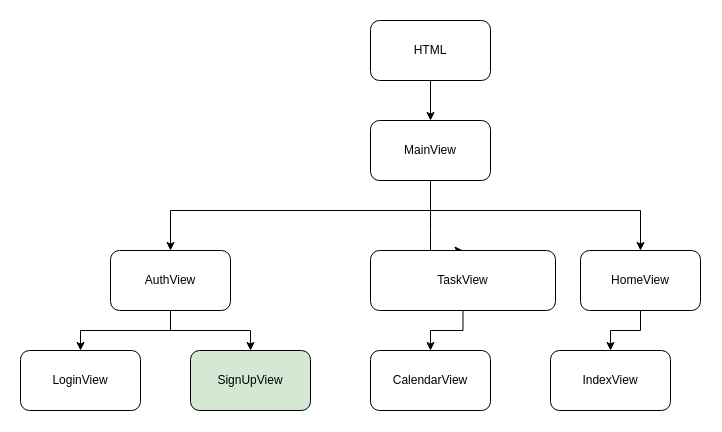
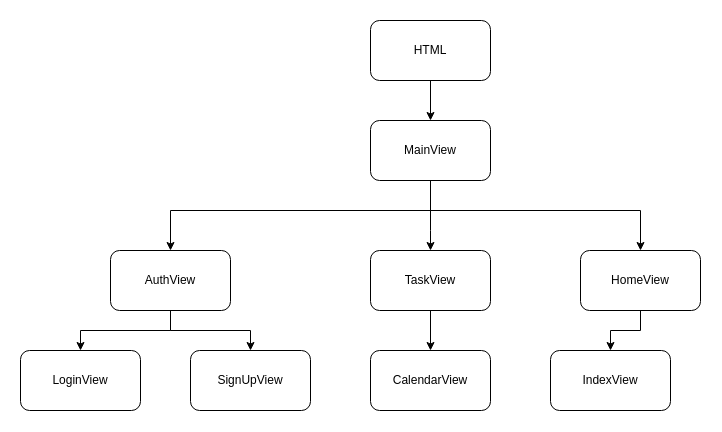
  <mxCell id="0" />
  <mxCell id="1" parent="0" />
  <mxCell id="2" style="edgeStyle=orthogonalEdgeStyle;rounded=0;orthogonalLoop=1;jettySize=auto;html=1;entryX=0.5;entryY=0;entryDx=0;entryDy=0;" edge="1" parent="1" source="5" target="10"><mxGeometry relative="1" as="geometry"><Array as="points"><mxPoint x="430" y="210" /><mxPoint x="170" y="210" /><mxPoint x="170" y="250" /></Array></mxGeometry></mxCell>
  <mxCell id="3" style="edgeStyle=orthogonalEdgeStyle;rounded=0;orthogonalLoop=1;jettySize=auto;html=1;entryX=0.5;entryY=0;entryDx=0;entryDy=0;" edge="1" parent="1" source="5" target="14"><mxGeometry relative="1" as="geometry"><Array as="points"><mxPoint x="430" y="210" /><mxPoint x="640" y="210" /></Array></mxGeometry></mxCell>
  <mxCell id="4" style="edgeStyle=orthogonalEdgeStyle;rounded=0;orthogonalLoop=1;jettySize=auto;html=1;entryX=0.5;entryY=0;entryDx=0;entryDy=0;" edge="1" parent="1" source="5" target="12"><mxGeometry relative="1" as="geometry"><Array as="points"><mxPoint x="430" y="230" /><mxPoint x="430" y="230" /></Array></mxGeometry></mxCell>
  <mxCell id="5" value="MainView" style="rounded=1;whiteSpace=wrap;html=1;" vertex="1" parent="1"><mxGeometry x="370" y="120" width="120" height="60" as="geometry" /></mxCell>
  <mxCell id="6" style="edgeStyle=orthogonalEdgeStyle;rounded=0;orthogonalLoop=1;jettySize=auto;html=1;entryX=0.5;entryY=0;entryDx=0;entryDy=0;" edge="1" parent="1" source="7" target="5"><mxGeometry relative="1" as="geometry" /></mxCell>
  <mxCell id="7" value="HTML" style="rounded=1;whiteSpace=wrap;html=1;" vertex="1" parent="1"><mxGeometry x="370" y="20" width="120" height="60" as="geometry" /></mxCell>
  <mxCell id="8" style="edgeStyle=orthogonalEdgeStyle;rounded=0;orthogonalLoop=1;jettySize=auto;html=1;entryX=0.5;entryY=0;entryDx=0;entryDy=0;" edge="1" parent="1" source="10" target="15"><mxGeometry relative="1" as="geometry" /></mxCell>
  <mxCell id="9" style="edgeStyle=orthogonalEdgeStyle;rounded=0;orthogonalLoop=1;jettySize=auto;html=1;entryX=0.5;entryY=0;entryDx=0;entryDy=0;" edge="1" parent="1" source="10" target="16"><mxGeometry relative="1" as="geometry" /></mxCell>
  <mxCell id="10" value="AuthView" style="rounded=1;whiteSpace=wrap;html=1;" vertex="1" parent="1"><mxGeometry x="110" y="250" width="120" height="60" as="geometry" /></mxCell>
  <mxCell id="11" style="edgeStyle=orthogonalEdgeStyle;rounded=0;orthogonalLoop=1;jettySize=auto;html=1;entryX=0.5;entryY=0;entryDx=0;entryDy=0;" edge="1" parent="1" source="12" target="17"><mxGeometry relative="1" as="geometry" /></mxCell>
- <mxCell id="12" value="TaskView" style="rounded=1;whiteSpace=wrap;html=1;" vertex="1" parent="1"><mxGeometry x="370" y="250" width="185" height="60" as="geometry" /></mxCell>
+ <mxCell id="12" value="TaskView" style="rounded=1;whiteSpace=wrap;html=1;" vertex="1" parent="1"><mxGeometry x="370" y="250" width="120" height="60" as="geometry" /></mxCell>
  <mxCell id="13" style="edgeStyle=orthogonalEdgeStyle;rounded=0;orthogonalLoop=1;jettySize=auto;html=1;entryX=0.5;entryY=0;entryDx=0;entryDy=0;" edge="1" parent="1" source="14" target="18"><mxGeometry relative="1" as="geometry" /></mxCell>
  <mxCell id="14" value="HomeView" style="rounded=1;whiteSpace=wrap;html=1;" vertex="1" parent="1"><mxGeometry x="580" y="250" width="120" height="60" as="geometry" /></mxCell>
  <mxCell id="15" value="LoginView" style="rounded=1;whiteSpace=wrap;html=1;" vertex="1" parent="1"><mxGeometry x="20" y="350" width="120" height="60" as="geometry" /></mxCell>
- <mxCell id="16" value="SignUpView" style="rounded=1;whiteSpace=wrap;html=1;fillColor=#d5e8d4;" vertex="1" parent="1"><mxGeometry x="190" y="350" width="120" height="60" as="geometry" /></mxCell>
+ <mxCell id="16" value="SignUpView" style="rounded=1;whiteSpace=wrap;html=1;" vertex="1" parent="1"><mxGeometry x="190" y="350" width="120" height="60" as="geometry" /></mxCell>
  <mxCell id="17" value="CalendarView" style="rounded=1;whiteSpace=wrap;html=1;" vertex="1" parent="1"><mxGeometry x="370" y="350" width="120" height="60" as="geometry" /></mxCell>
  <mxCell id="18" value="IndexView" style="rounded=1;whiteSpace=wrap;html=1;" vertex="1" parent="1"><mxGeometry x="550" y="350" width="120" height="60" as="geometry" /></mxCell>
